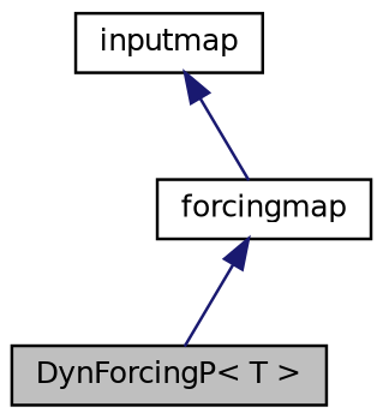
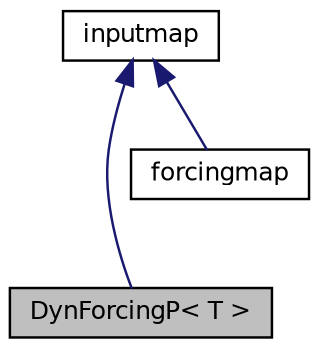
  digraph {
    node [color=black fillcolor=white fontname=Helvetica fontsize=10 shape=record style=filled]
    edge [color=midnightblue dir=back fontname=Helvetica fontsize=10 labelfontname=Helvetica labelfontsize=10 style=solid]
    n1 [fillcolor=grey75 fontcolor=black height=0.2 label="DynForcingP\< T \>" width=0.4]
    n2 [height=0.2 label=forcingmap width=0.4]
    n3 [height=0.2 label=inputmap width=0.4]
-   n2 -> n1
+   n3 -> n1
    n3 -> n2
  }
